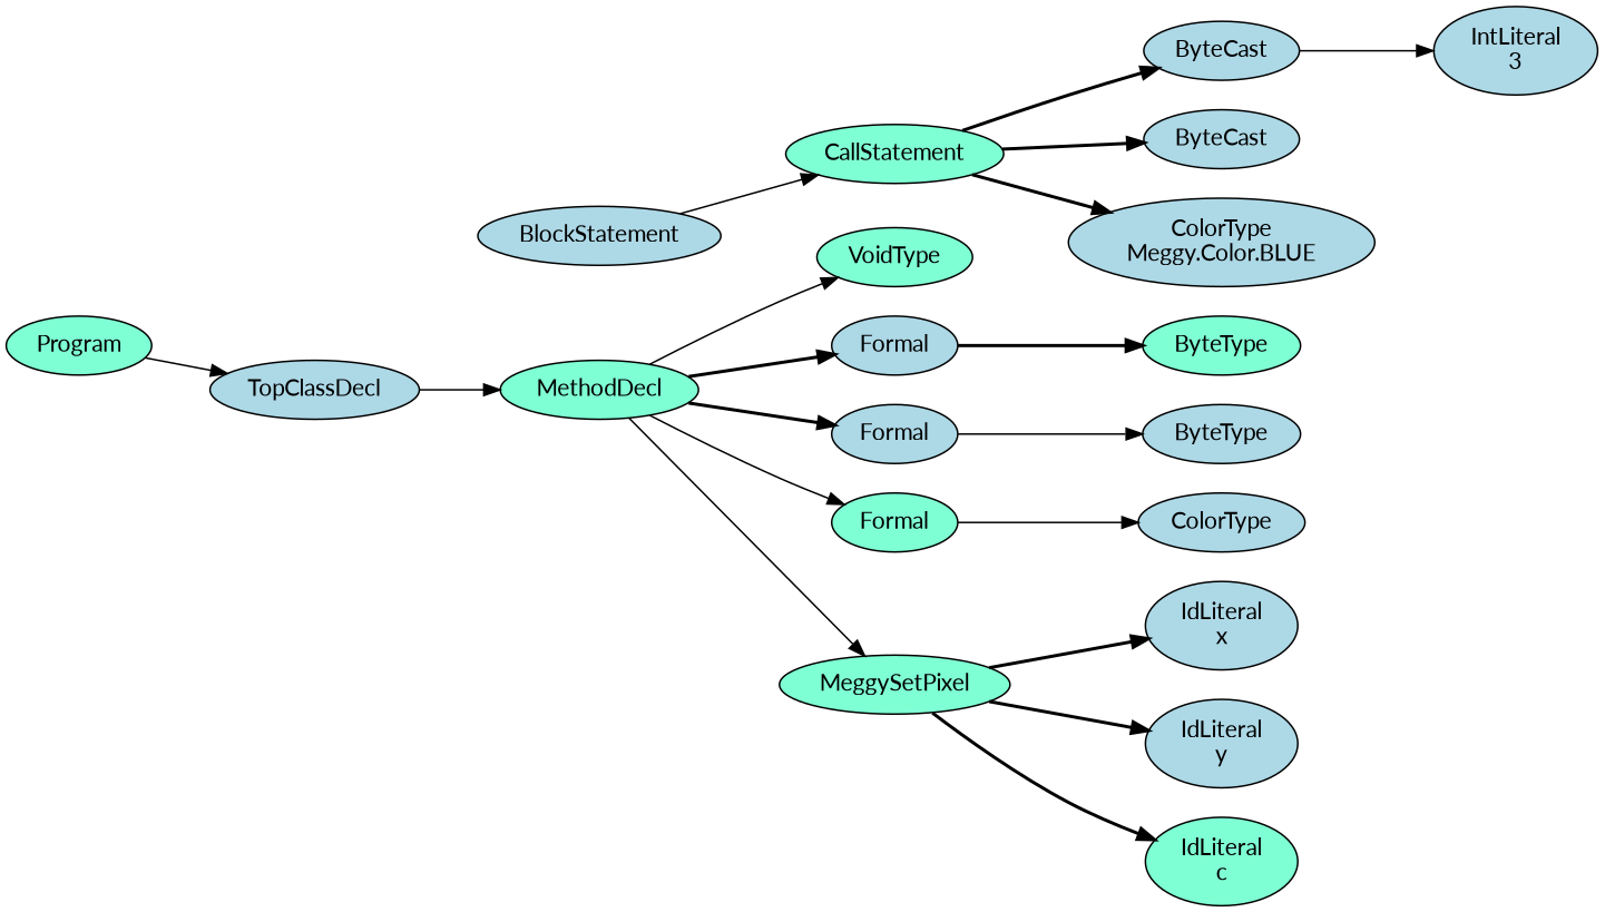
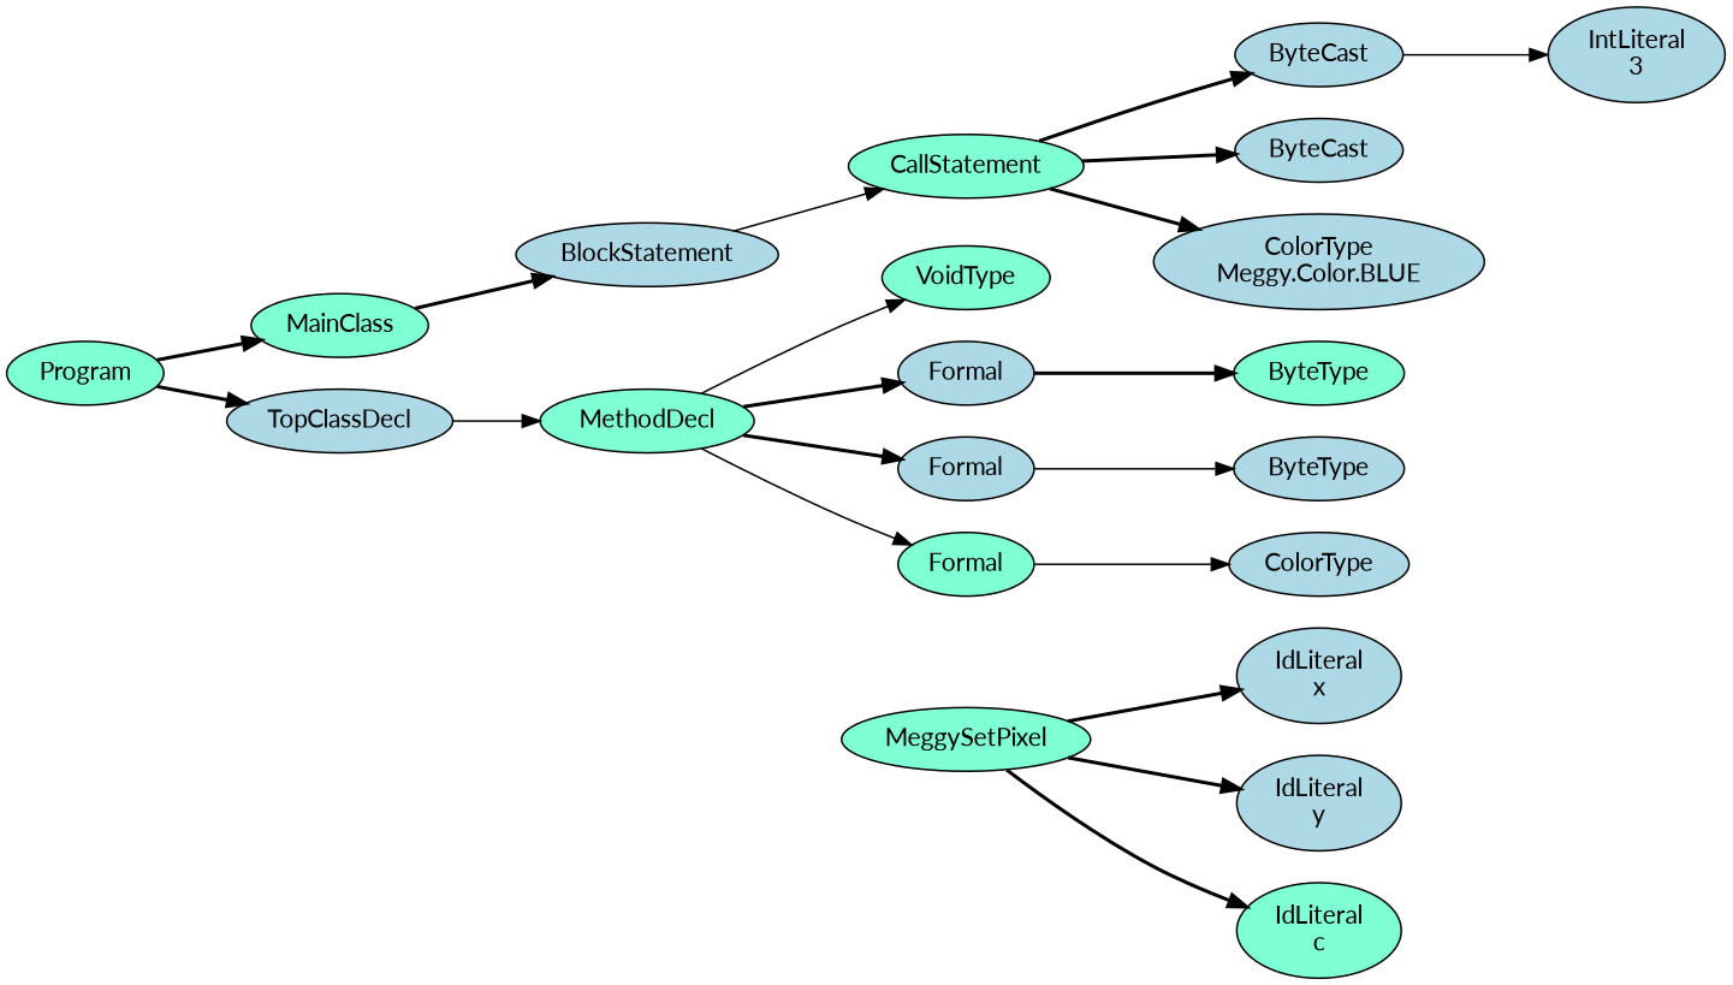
  digraph {
    fontname=Lato
    rankdir=LR
    node [fillcolor=lightblue fontname=Lato style=filled]
    edge [fontname=Lato style=bold]
    n1 [fillcolor=aquamarine label=Program]
+   n2 [fillcolor=aquamarine label=MainClass]
    n3 [label=TopClassDecl]
    n4 [label=BlockStatement]
    n5 [fillcolor=aquamarine label=MethodDecl]
    n6 [fillcolor=aquamarine label=CallStatement]
    n7 [label=ByteCast]
    n8 [label=ByteCast]
    n9 [label="ColorType\nMeggy.Color.BLUE"]
    n10 [label="IntLiteral\n3"]
    n11 [fillcolor=aquamarine label=VoidType]
    n12 [label=Formal]
    n13 [label=Formal]
    n14 [fillcolor=aquamarine label=Formal]
    n15 [fillcolor=aquamarine label=MeggySetPixel]
    n16 [fillcolor=aquamarine label=ByteType]
    n17 [label=ByteType]
    n18 [label=ColorType]
    n19 [label="IdLiteral\nx"]
    n20 [label="IdLiteral\ny"]
    n21 [fillcolor=aquamarine label="IdLiteral\nc"]
-   n1 -> n3 [style=solid]
+   n1 -> n2
+   n1 -> n3
+   n2 -> n4
    n3 -> n5 [style=solid]
    n4 -> n6 [style=solid]
    n5 -> n11 [style=solid]
    n5 -> n12
    n5 -> n13
    n5 -> n14 [style=solid]
-   n5 -> n15 [style=solid]
    n6 -> n7
    n6 -> n8
    n6 -> n9
    n7 -> n10 [style=solid]
    n12 -> n16
    n13 -> n17 [style=solid]
    n14 -> n18 [style=solid]
    n15 -> n19
    n15 -> n20
    n15 -> n21
  }
